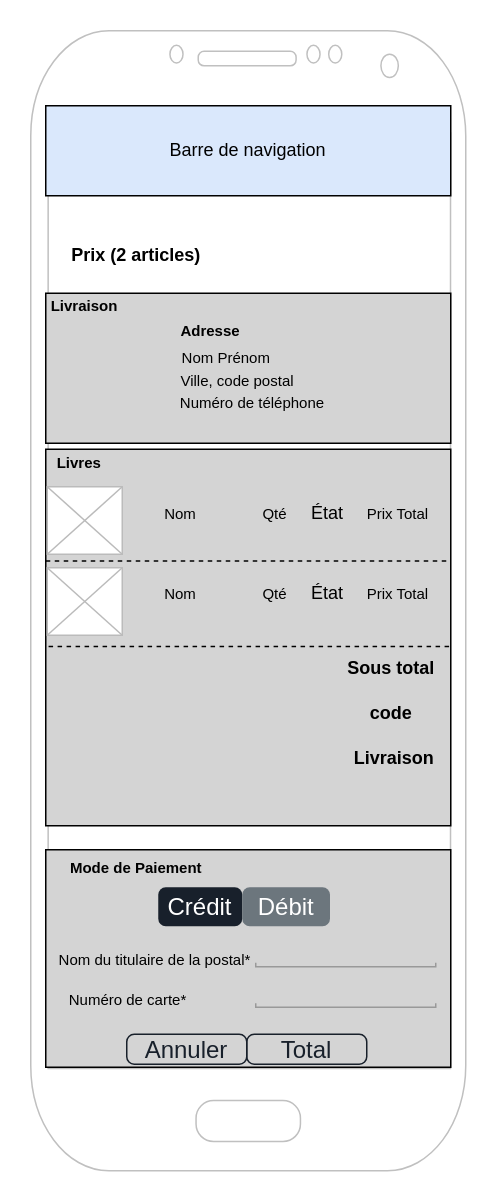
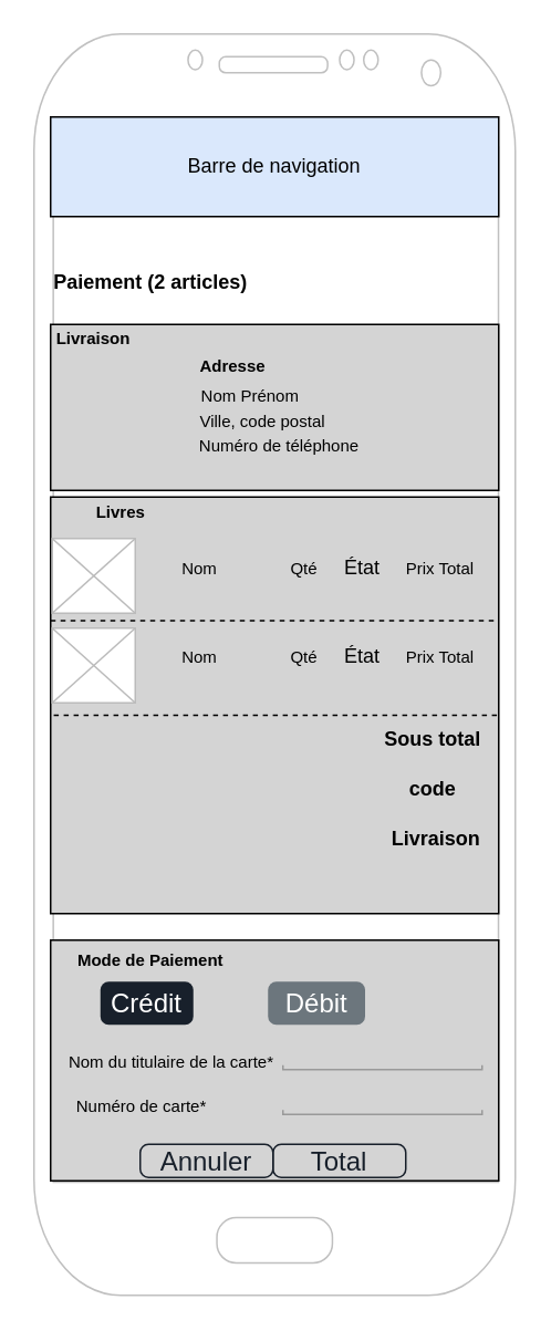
  <mxCell id="0" />
  <mxCell id="1" parent="0" />
  <mxCell id="2" value="" style="verticalLabelPosition=bottom;verticalAlign=top;html=1;shadow=0;dashed=0;strokeWidth=1;shape=mxgraph.android.phone2;strokeColor=#c0c0c0;" parent="1" vertex="1"><mxGeometry x="20" y="20" width="290" height="760" as="geometry" /></mxCell>
  <mxCell id="3" value="Barre de navigation" style="rounded=0;whiteSpace=wrap;html=1;fillColor=#dae8fc;" parent="1" vertex="1"><mxGeometry x="30" y="70" width="270" height="60" as="geometry" /></mxCell>
- <mxCell id="4" value="&lt;b&gt;Prix (2 articles)&lt;/b&gt;" style="text;html=1;align=center;verticalAlign=middle;resizable=0;points=[];autosize=1;strokeColor=none;fillColor=none;" parent="1" vertex="1"><mxGeometry x="20" y="155" width="140" height="30" as="geometry" /></mxCell>
+ <mxCell id="4" value="&lt;b&gt;Paiement (2 articles)&lt;/b&gt;" style="text;html=1;align=center;verticalAlign=middle;resizable=0;points=[];autosize=1;strokeColor=none;fillColor=none;" parent="1" vertex="1"><mxGeometry x="20" y="155" width="140" height="30" as="geometry" /></mxCell>
  <mxCell id="5" value="" style="rounded=0;whiteSpace=wrap;html=1;fillColor=#D4D4D4;" parent="1" vertex="1"><mxGeometry x="30" y="195" width="270" height="100" as="geometry" /></mxCell>
  <mxCell id="6" value="&lt;b&gt;Livraison&lt;/b&gt;" style="text;html=1;strokeColor=none;fillColor=none;align=center;verticalAlign=middle;whiteSpace=wrap;rounded=0;fontSize=10;" parent="1" vertex="1"><mxGeometry x="26" y="192" width="60" height="22" as="geometry" /></mxCell>
  <mxCell id="7" value="&lt;b&gt;Adresse&lt;/b&gt;" style="text;html=1;strokeColor=none;fillColor=none;align=center;verticalAlign=middle;whiteSpace=wrap;rounded=0;fontSize=10;" parent="1" vertex="1"><mxGeometry x="110" y="209" width="60" height="21" as="geometry" /></mxCell>
  <mxCell id="8" value="Nom Prénom" style="text;html=1;strokeColor=none;fillColor=none;align=center;verticalAlign=middle;whiteSpace=wrap;rounded=0;fontSize=10;" parent="1" vertex="1"><mxGeometry x="116" y="230" width="69" height="15" as="geometry" /></mxCell>
  <mxCell id="9" value="Ville, code postal" style="text;html=1;strokeColor=none;fillColor=none;align=center;verticalAlign=middle;whiteSpace=wrap;rounded=0;fontSize=10;" parent="1" vertex="1"><mxGeometry x="116" y="245" width="84" height="15" as="geometry" /></mxCell>
  <mxCell id="10" value="Numéro de téléphone" style="text;html=1;strokeColor=none;fillColor=none;align=center;verticalAlign=middle;whiteSpace=wrap;rounded=0;fontSize=10;" parent="1" vertex="1"><mxGeometry x="116" y="260" width="104" height="15" as="geometry" /></mxCell>
  <mxCell id="11" value="" style="rounded=0;whiteSpace=wrap;html=1;fillColor=#D4D4D4;" parent="1" vertex="1"><mxGeometry x="30" y="299" width="270" height="251" as="geometry" /></mxCell>
  <mxCell id="12" value="" style="dashed=0;shape=mxgraph.gmdl.image;strokeColor=#bbbbbb;fillColor=#ffffff;" parent="1" vertex="1"><mxGeometry x="31" y="324" width="50" height="45" as="geometry" /></mxCell>
  <mxCell id="13" value="Nom" style="text;html=1;strokeColor=none;fillColor=none;align=center;verticalAlign=middle;whiteSpace=wrap;rounded=0;fontSize=10;" parent="1" vertex="1"><mxGeometry x="90" y="327" width="60" height="30" as="geometry" /></mxCell>
  <mxCell id="14" value="Qté" style="text;html=1;strokeColor=none;fillColor=none;align=center;verticalAlign=middle;whiteSpace=wrap;rounded=0;fontSize=10;" parent="1" vertex="1"><mxGeometry x="168" y="327" width="30" height="30" as="geometry" /></mxCell>
  <mxCell id="15" value="Prix Total" style="text;html=1;strokeColor=none;fillColor=none;align=center;verticalAlign=middle;whiteSpace=wrap;rounded=0;fontSize=10;" parent="1" vertex="1"><mxGeometry x="240" y="327" width="50" height="30" as="geometry" /></mxCell>
  <mxCell id="16" value="" style="endArrow=none;html=1;rounded=0;fontSize=10;exitX=0;exitY=0.5;exitDx=0;exitDy=0;entryX=1;entryY=0.5;entryDx=0;entryDy=0;dashed=1;" parent="1" edge="1"><mxGeometry width="50" height="50" relative="1" as="geometry"><mxPoint x="30" y="373.5" as="sourcePoint" /><mxPoint x="300" y="373.5" as="targetPoint" /></mxGeometry></mxCell>
  <mxCell id="17" value="" style="dashed=0;shape=mxgraph.gmdl.image;strokeColor=#bbbbbb;fillColor=#ffffff;" parent="1" vertex="1"><mxGeometry x="31" y="378" width="50" height="45" as="geometry" /></mxCell>
  <mxCell id="18" value="Nom" style="text;html=1;strokeColor=none;fillColor=none;align=center;verticalAlign=middle;whiteSpace=wrap;rounded=0;fontSize=10;" parent="1" vertex="1"><mxGeometry x="90" y="380" width="60" height="30" as="geometry" /></mxCell>
  <mxCell id="19" value="Qté" style="text;html=1;strokeColor=none;fillColor=none;align=center;verticalAlign=middle;whiteSpace=wrap;rounded=0;fontSize=10;" parent="1" vertex="1"><mxGeometry x="168" y="380" width="30" height="30" as="geometry" /></mxCell>
  <mxCell id="20" value="Prix Total" style="text;html=1;strokeColor=none;fillColor=none;align=center;verticalAlign=middle;whiteSpace=wrap;rounded=0;fontSize=10;" parent="1" vertex="1"><mxGeometry x="240" y="380" width="50" height="30" as="geometry" /></mxCell>
  <mxCell id="21" value="" style="rounded=0;whiteSpace=wrap;html=1;fillColor=#D4D4D4;" parent="1" vertex="1"><mxGeometry x="30" y="566" width="270" height="145" as="geometry" /></mxCell>
- <mxCell id="22" value="&lt;b&gt;Livres&lt;/b&gt;" style="text;html=1;strokeColor=none;fillColor=none;align=center;verticalAlign=middle;whiteSpace=wrap;rounded=0;fontSize=10;" parent="1" vertex="1"><mxGeometry x="30" y="301" width="45" height="13" as="geometry" /></mxCell>
+ <mxCell id="22" value="&lt;b&gt;Livres&lt;/b&gt;" style="text;html=1;strokeColor=none;fillColor=none;align=center;verticalAlign=middle;whiteSpace=wrap;rounded=0;fontSize=10;" parent="1" vertex="1"><mxGeometry x="50" y="301" width="45" height="13" as="geometry" /></mxCell>
  <mxCell id="23" value="&lt;b&gt;Mode de Paiement&lt;/b&gt;" style="text;html=1;strokeColor=none;fillColor=none;align=center;verticalAlign=middle;whiteSpace=wrap;rounded=0;fontSize=10;" parent="1" vertex="1"><mxGeometry x="41" y="571" width="99" height="13" as="geometry" /></mxCell>
- <mxCell id="24" value="Crédit" style="html=1;shadow=0;dashed=0;shape=mxgraph.bootstrap.rrect;rSize=5;strokeColor=none;strokeWidth=1;fillColor=#18202B;fontColor=#FFFFFF;whiteSpace=wrap;align=center;verticalAlign=middle;spacingLeft=0;fontStyle=0;fontSize=16;spacing=5;" parent="1" vertex="1"><mxGeometry x="105" y="591" width="56" height="26" as="geometry" /></mxCell>
+ <mxCell id="24" value="Crédit" style="html=1;shadow=0;dashed=0;shape=mxgraph.bootstrap.rrect;rSize=5;strokeColor=none;strokeWidth=1;fillColor=#18202B;fontColor=#FFFFFF;whiteSpace=wrap;align=center;verticalAlign=middle;spacingLeft=0;fontStyle=0;fontSize=16;spacing=5;" parent="1" vertex="1"><mxGeometry x="60" y="591" width="56" height="26" as="geometry" /></mxCell>
  <mxCell id="25" value="Débit" style="html=1;shadow=0;dashed=0;shape=mxgraph.bootstrap.rrect;rSize=5;strokeColor=none;strokeWidth=1;fillColor=#6C767D;fontColor=#FFFFFF;whiteSpace=wrap;align=center;verticalAlign=middle;spacingLeft=0;fontStyle=0;fontSize=16;spacing=5;" parent="1" vertex="1"><mxGeometry x="161" y="591" width="58.5" height="26" as="geometry" /></mxCell>
- <mxCell id="26" value="Nom du titulaire de la postal*" style="text;html=1;strokeColor=none;fillColor=none;align=center;verticalAlign=middle;whiteSpace=wrap;rounded=0;fontSize=10;" parent="1" vertex="1"><mxGeometry x="36" y="624" width="134" height="30" as="geometry" /></mxCell>
+ <mxCell id="26" value="Nom du titulaire de la carte*" style="text;html=1;strokeColor=none;fillColor=none;align=center;verticalAlign=middle;whiteSpace=wrap;rounded=0;fontSize=10;" parent="1" vertex="1"><mxGeometry x="36" y="624" width="134" height="30" as="geometry" /></mxCell>
  <mxCell id="27" value="" style="strokeWidth=1;html=1;shadow=0;dashed=0;shape=mxgraph.android.textfield;align=center;strokeColor=#999999;pointerEvents=1;fontSize=10;fillColor=#18202B;" parent="1" vertex="1"><mxGeometry x="170" y="628" width="120" height="16" as="geometry" /></mxCell>
  <mxCell id="28" value="Numéro de carte*" style="text;html=1;strokeColor=none;fillColor=none;align=center;verticalAlign=middle;whiteSpace=wrap;rounded=0;fontSize=10;" parent="1" vertex="1"><mxGeometry x="40" y="651" width="90" height="30" as="geometry" /></mxCell>
  <mxCell id="29" value="" style="strokeWidth=1;html=1;shadow=0;dashed=0;shape=mxgraph.android.textfield;align=center;strokeColor=#999999;pointerEvents=1;fontSize=10;fillColor=#18202B;" parent="1" vertex="1"><mxGeometry x="170" y="655" width="120" height="16" as="geometry" /></mxCell>
  <mxCell id="30" value="&lt;font color=&quot;#18202b&quot;&gt;Total&lt;/font&gt;" style="html=1;shadow=0;dashed=0;shape=mxgraph.bootstrap.rrect;rSize=5;strokeColor=#18202B;strokeWidth=1;fillColor=none;fontColor=#0085FC;whiteSpace=wrap;align=center;verticalAlign=middle;spacingLeft=0;fontStyle=0;fontSize=16;spacing=5;" parent="1" vertex="1"><mxGeometry x="164" y="689" width="80" height="20" as="geometry" /></mxCell>
  <mxCell id="31" value="&lt;font color=&quot;#18202b&quot;&gt;Annuler&lt;/font&gt;" style="html=1;shadow=0;dashed=0;shape=mxgraph.bootstrap.rrect;rSize=5;strokeColor=#18202B;strokeWidth=1;fillColor=none;fontColor=#0085FC;whiteSpace=wrap;align=center;verticalAlign=middle;spacingLeft=0;fontStyle=0;fontSize=16;spacing=5;" parent="1" vertex="1"><mxGeometry x="84" y="689" width="80" height="20" as="geometry" /></mxCell>
  <mxCell id="32" value="" style="endArrow=none;html=1;rounded=0;fontSize=10;exitX=0.041;exitY=0.552;exitDx=0;exitDy=0;entryX=0.969;entryY=0.552;entryDx=0;entryDy=0;dashed=1;exitPerimeter=0;entryPerimeter=0;" parent="1" edge="1"><mxGeometry width="50" height="50" relative="1" as="geometry"><mxPoint x="31.89" y="430.52" as="sourcePoint" /><mxPoint x="301.01" y="430.52" as="targetPoint" /></mxGeometry></mxCell>
  <mxCell id="33" value="État" style="text;html=1;strokeColor=none;fillColor=none;align=center;verticalAlign=middle;whiteSpace=wrap;rounded=0;" parent="1" vertex="1"><mxGeometry x="203" y="336.5" width="30" height="11" as="geometry" /></mxCell>
  <mxCell id="34" value="État" style="text;html=1;strokeColor=none;fillColor=none;align=center;verticalAlign=middle;whiteSpace=wrap;rounded=0;" parent="1" vertex="1"><mxGeometry x="203" y="389.5" width="30" height="11" as="geometry" /></mxCell>
  <mxCell id="35" value="&lt;b&gt;Sous total&lt;/b&gt;" style="text;html=1;align=center;verticalAlign=middle;resizable=0;points=[];autosize=1;strokeColor=none;fillColor=none;" parent="1" vertex="1"><mxGeometry x="220" y="430" width="80" height="30" as="geometry" /></mxCell>
  <mxCell id="36" value="&lt;b&gt;code&lt;/b&gt;" style="text;html=1;align=center;verticalAlign=middle;resizable=0;points=[];autosize=1;strokeColor=none;fillColor=none;" parent="1" vertex="1"><mxGeometry x="235" y="460" width="50" height="30" as="geometry" /></mxCell>
  <mxCell id="37" value="&lt;b&gt;Livraison&lt;/b&gt;" style="text;html=1;align=center;verticalAlign=middle;resizable=0;points=[];autosize=1;strokeColor=none;fillColor=none;" parent="1" vertex="1"><mxGeometry x="222" y="490" width="80" height="30" as="geometry" /></mxCell>
